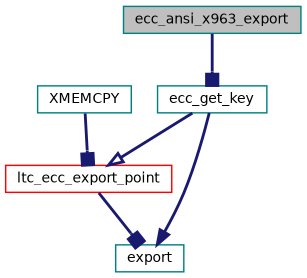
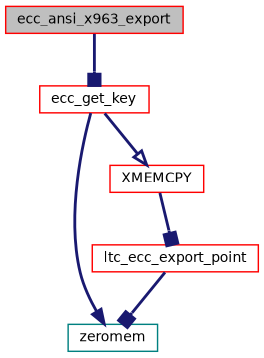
  digraph {
    rankdir=TB
    node [color=red fillcolor=white fontname=Helvetica fontsize=10 shape=record style=filled]
    edge [arrowhead=box color=midnightblue fontname=Helvetica fontsize=10 labelfontname=Helvetica labelfontsize=10 style=bold]
-   n1 [color=teal fillcolor=grey75 fontcolor=black height=0.2 label=ecc_ansi_x963_export width=0.4]
-   n2 [color=teal height=0.2 label=ecc_get_key width=0.4]
+   n1 [fillcolor=grey75 fontcolor=black height=0.2 label=ecc_ansi_x963_export width=0.4]
+   n2 [height=0.2 label=ecc_get_key width=0.4]
    n3 [height=0.2 label=ltc_ecc_export_point width=0.4]
-   n4 [color=teal height=0.2 label=export width=0.4]
-   n5 [color=teal height=0.2 label=XMEMCPY width=0.4]
+   n4 [color=teal height=0.2 label=zeromem width=0.4]
+   n5 [height=0.2 label=XMEMCPY width=0.4]
    n1 -> n2
-   n2 -> n3 [arrowhead=onormal]
+   n2 -> n5 [arrowhead=onormal]
    n2 -> n4 [arrowhead=normal]
    n3 -> n4
    n5 -> n3
  }
